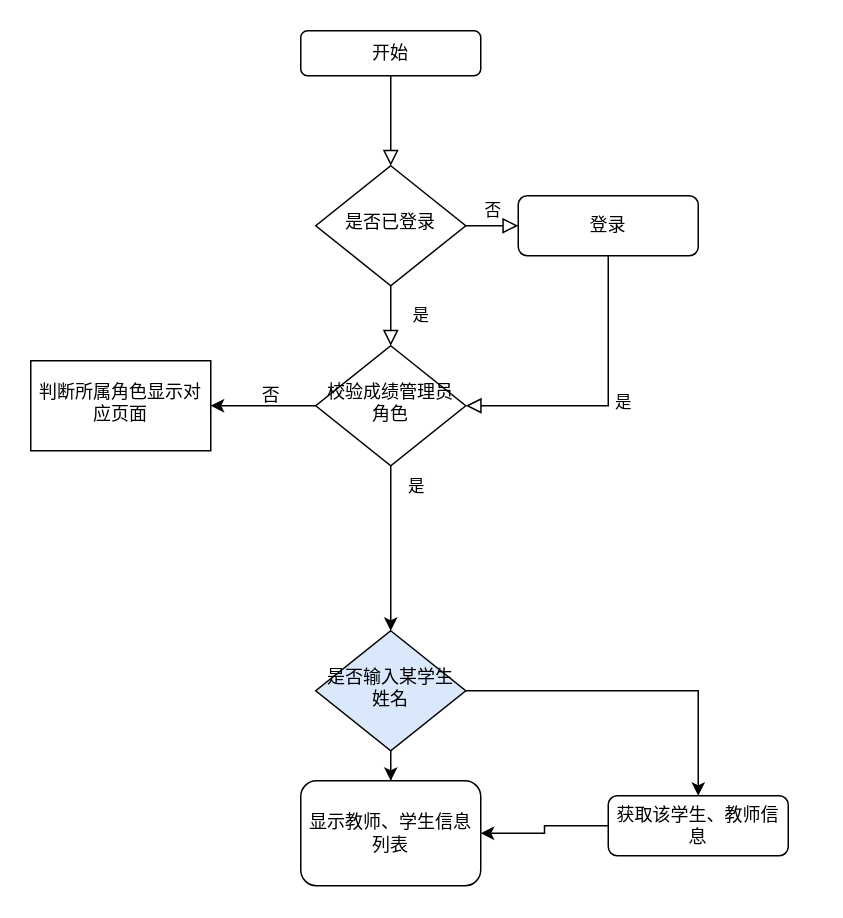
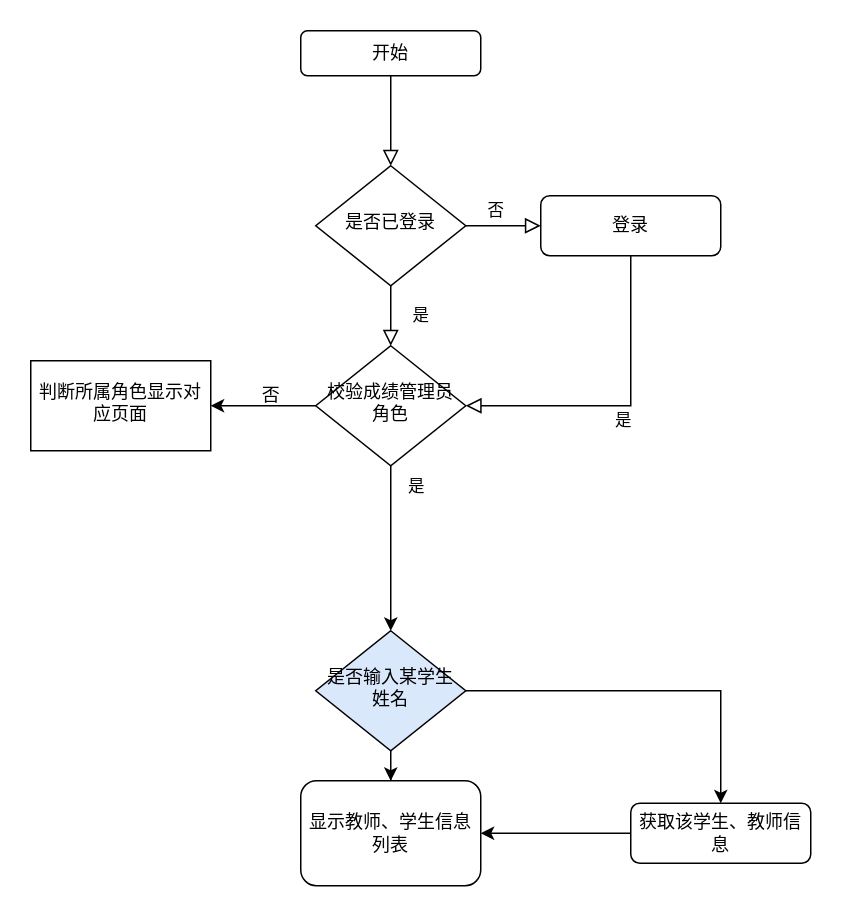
  <mxCell id="0" />
  <mxCell id="1" parent="0" />
  <mxCell id="2" value="" style="rounded=0;html=1;jettySize=auto;orthogonalLoop=1;fontSize=11;endArrow=block;endFill=0;endSize=8;strokeWidth=1;shadow=0;labelBackgroundColor=none;edgeStyle=orthogonalEdgeStyle;" edge="1" parent="1" source="3" target="6"><mxGeometry relative="1" as="geometry" /></mxCell>
  <mxCell id="3" value="开始" style="rounded=1;whiteSpace=wrap;html=1;fontSize=12;glass=0;strokeWidth=1;shadow=0;" vertex="1" parent="1"><mxGeometry x="200" y="20" width="120" height="30" as="geometry" /></mxCell>
  <mxCell id="4" value="是" style="rounded=0;html=1;jettySize=auto;orthogonalLoop=1;fontSize=11;endArrow=block;endFill=0;endSize=8;strokeWidth=1;shadow=0;labelBackgroundColor=none;edgeStyle=orthogonalEdgeStyle;" edge="1" parent="1" source="6" target="11"><mxGeometry y="20" relative="1" as="geometry"><mxPoint as="offset" /></mxGeometry></mxCell>
  <mxCell id="5" value="否" style="edgeStyle=orthogonalEdgeStyle;rounded=0;html=1;jettySize=auto;orthogonalLoop=1;fontSize=11;endArrow=block;endFill=0;endSize=8;strokeWidth=1;shadow=0;labelBackgroundColor=none;" edge="1" parent="1" source="6" target="7"><mxGeometry x="-0.2" y="10" relative="1" as="geometry"><mxPoint as="offset" /></mxGeometry></mxCell>
  <mxCell id="6" value="是否已登录" style="rhombus;whiteSpace=wrap;html=1;shadow=0;fontFamily=Helvetica;fontSize=12;align=center;strokeWidth=1;spacing=6;spacingTop=-4;" vertex="1" parent="1"><mxGeometry x="210" y="110" width="100" height="80" as="geometry" /></mxCell>
- <mxCell id="7" value="登录" style="rounded=1;whiteSpace=wrap;html=1;fontSize=12;glass=0;strokeWidth=1;shadow=0;" vertex="1" parent="1"><mxGeometry x="345" y="130" width="120" height="40" as="geometry" /></mxCell>
+ <mxCell id="7" value="登录" style="rounded=1;whiteSpace=wrap;html=1;fontSize=12;glass=0;strokeWidth=1;shadow=0;" vertex="1" parent="1"><mxGeometry x="360" y="130" width="120" height="40" as="geometry" /></mxCell>
  <mxCell id="8" value="是" style="edgeStyle=orthogonalEdgeStyle;rounded=0;html=1;jettySize=auto;orthogonalLoop=1;fontSize=11;endArrow=block;endFill=0;endSize=8;strokeWidth=1;shadow=0;labelBackgroundColor=none;exitX=0.5;exitY=1;exitDx=0;exitDy=0;entryX=1;entryY=0.5;entryDx=0;entryDy=0;" edge="1" parent="1" source="7" target="11"><mxGeometry y="10" relative="1" as="geometry"><mxPoint as="offset" /></mxGeometry></mxCell>
  <mxCell id="9" value="" style="edgeStyle=orthogonalEdgeStyle;rounded=0;orthogonalLoop=1;jettySize=auto;html=1;" edge="1" parent="1" source="11" target="19"><mxGeometry relative="1" as="geometry" /></mxCell>
  <mxCell id="10" value="" style="edgeStyle=orthogonalEdgeStyle;rounded=0;orthogonalLoop=1;jettySize=auto;html=1;" edge="1" parent="1" source="11" target="16"><mxGeometry relative="1" as="geometry" /></mxCell>
  <mxCell id="11" value="校验成绩管理员角色" style="rhombus;whiteSpace=wrap;html=1;shadow=0;fontFamily=Helvetica;fontSize=12;align=center;strokeWidth=1;spacing=6;spacingTop=-4;" vertex="1" parent="1"><mxGeometry x="210" y="230" width="100" height="80" as="geometry" /></mxCell>
  <mxCell id="12" value="" style="edgeStyle=orthogonalEdgeStyle;rounded=0;orthogonalLoop=1;jettySize=auto;html=1;" edge="1" parent="1" source="13" target="17"><mxGeometry relative="1" as="geometry" /></mxCell>
- <mxCell id="13" value="获取该学生、教师信息" style="rounded=1;whiteSpace=wrap;html=1;fontSize=12;glass=0;strokeWidth=1;shadow=0;" vertex="1" parent="1"><mxGeometry x="405" y="530" width="120" height="40" as="geometry" /></mxCell>
+ <mxCell id="13" value="获取该学生、教师信息" style="rounded=1;whiteSpace=wrap;html=1;fontSize=12;glass=0;strokeWidth=1;shadow=0;" vertex="1" parent="1"><mxGeometry x="420" y="535" width="120" height="40" as="geometry" /></mxCell>
  <mxCell id="14" value="" style="edgeStyle=orthogonalEdgeStyle;rounded=0;orthogonalLoop=1;jettySize=auto;html=1;" edge="1" parent="1" source="16" target="13"><mxGeometry relative="1" as="geometry" /></mxCell>
  <mxCell id="15" value="" style="edgeStyle=orthogonalEdgeStyle;rounded=0;orthogonalLoop=1;jettySize=auto;html=1;" edge="1" parent="1" source="16" target="17"><mxGeometry relative="1" as="geometry" /></mxCell>
  <mxCell id="16" value="是否输入某学生姓名" style="rhombus;whiteSpace=wrap;html=1;shadow=0;fontFamily=Helvetica;fontSize=12;align=center;strokeWidth=1;spacing=6;spacingTop=-4;fillColor=#dae8fc;" vertex="1" parent="1"><mxGeometry x="210" y="420" width="100" height="80" as="geometry" /></mxCell>
  <mxCell id="17" value="显示教师、学生信息列表" style="rounded=1;whiteSpace=wrap;html=1;fontSize=12;glass=0;strokeWidth=1;shadow=0;" vertex="1" parent="1"><mxGeometry x="200" y="520" width="120" height="70" as="geometry" /></mxCell>
  <mxCell id="18" value="&lt;span style=&quot;color: rgb(0, 0, 0); font-family: Helvetica; font-size: 11px; font-style: normal; font-variant-ligatures: normal; font-variant-caps: normal; font-weight: 400; letter-spacing: normal; orphans: 2; text-align: center; text-indent: 0px; text-transform: none; widows: 2; word-spacing: 0px; -webkit-text-stroke-width: 0px; background-color: rgb(251, 251, 251); text-decoration-thickness: initial; text-decoration-style: initial; text-decoration-color: initial; float: none; display: inline !important;&quot;&gt;是&lt;/span&gt;" style="text;whiteSpace=wrap;html=1;" vertex="1" parent="1"><mxGeometry x="270" y="310" width="50" height="40" as="geometry" /></mxCell>
  <mxCell id="19" value="判断所属角色显示对应页面" style="whiteSpace=wrap;html=1;shadow=0;strokeWidth=1;spacing=6;spacingTop=-4;" vertex="1" parent="1"><mxGeometry x="20" y="240" width="120" height="60" as="geometry" /></mxCell>
  <mxCell id="20" value="否" style="text;html=1;align=center;verticalAlign=middle;resizable=0;points=[];autosize=1;strokeColor=none;fillColor=none;" vertex="1" parent="1"><mxGeometry x="160" y="248" width="40" height="30" as="geometry" /></mxCell>
